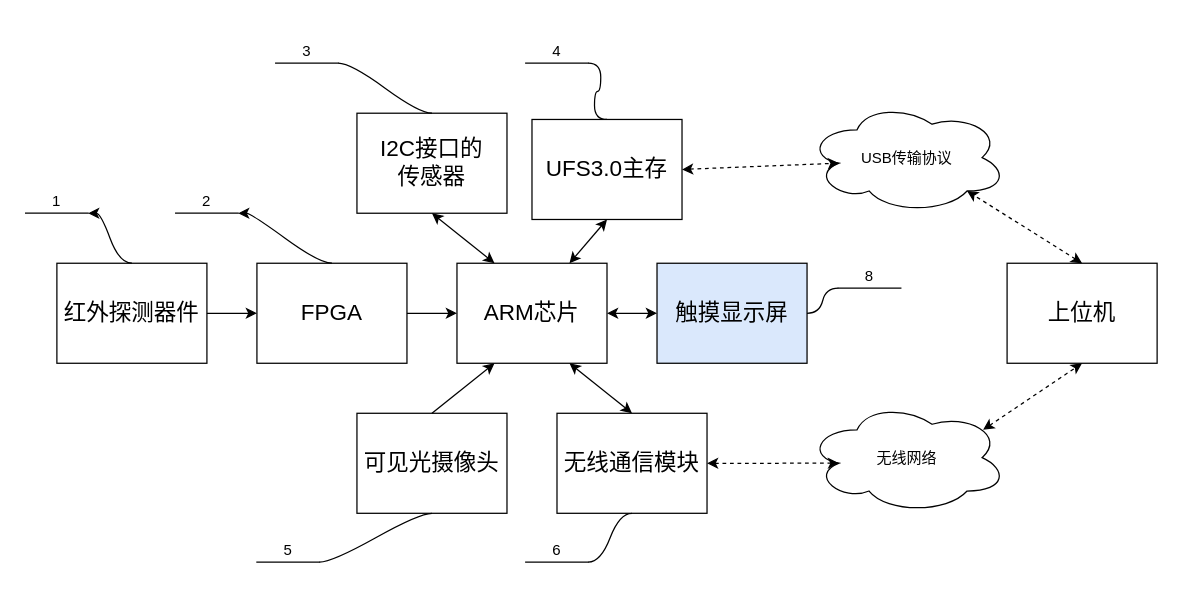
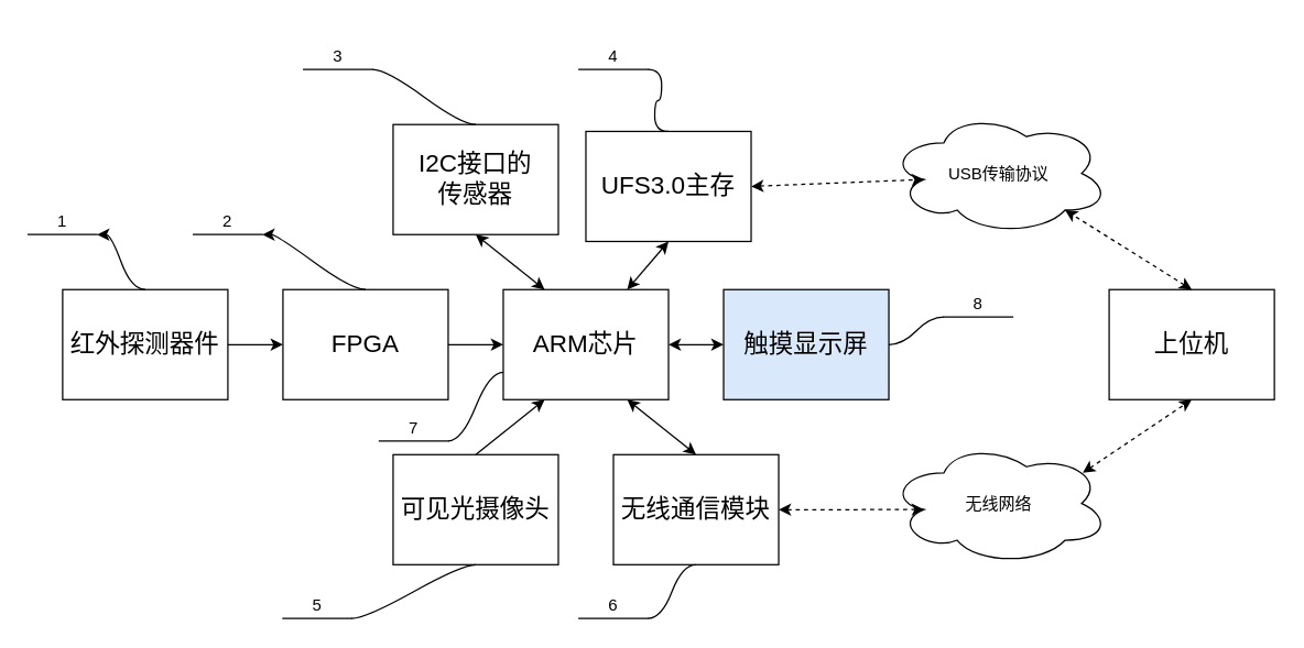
  <mxCell id="0" />
  <mxCell id="1" parent="0" />
  <mxCell id="2" value="&lt;font style=&quot;font-size: 18px;&quot;&gt;红外探测器件&lt;/font&gt;" style="rounded=0;whiteSpace=wrap;html=1;" parent="1" vertex="1"><mxGeometry x="45" y="210" width="120" height="80" as="geometry" /></mxCell>
  <mxCell id="3" value="&lt;font style=&quot;font-size: 18px;&quot;&gt;可见光摄像头&lt;/font&gt;" style="rounded=0;whiteSpace=wrap;html=1;" parent="1" vertex="1"><mxGeometry x="285" y="330" width="120" height="80" as="geometry" /></mxCell>
  <mxCell id="4" value="&lt;font style=&quot;font-size: 18px;&quot;&gt;FPGA&lt;/font&gt;" style="rounded=0;whiteSpace=wrap;html=1;" parent="1" vertex="1"><mxGeometry x="205" y="210" width="120" height="80" as="geometry" /></mxCell>
  <mxCell id="5" value="&lt;font style=&quot;font-size: 18px;&quot;&gt;ARM芯片&lt;/font&gt;" style="rounded=0;whiteSpace=wrap;html=1;" parent="1" vertex="1"><mxGeometry x="365" y="210" width="120" height="80" as="geometry" /></mxCell>
  <mxCell id="6" value="&lt;font style=&quot;font-size: 18px;&quot;&gt;触摸显示屏&lt;/font&gt;" style="rounded=0;whiteSpace=wrap;html=1;fillColor=#dae8fc;" parent="1" vertex="1"><mxGeometry x="525" y="210" width="120" height="80" as="geometry" /></mxCell>
  <mxCell id="7" value="&lt;span style=&quot;font-size: 18px;&quot;&gt;I2C接口的&lt;br&gt;传感器&lt;/span&gt;" style="rounded=0;whiteSpace=wrap;html=1;" parent="1" vertex="1"><mxGeometry x="285" y="90" width="120" height="80" as="geometry" /></mxCell>
  <mxCell id="8" value="&lt;font style=&quot;font-size: 18px;&quot;&gt;无线通信模块&lt;/font&gt;" style="rounded=0;whiteSpace=wrap;html=1;" parent="1" vertex="1"><mxGeometry x="445" y="330" width="120" height="80" as="geometry" /></mxCell>
  <mxCell id="9" value="" style="endArrow=classic;html=1;rounded=0;exitX=1;exitY=0.5;exitDx=0;exitDy=0;entryX=0;entryY=0.5;entryDx=0;entryDy=0;" parent="1" source="2" target="4" edge="1"><mxGeometry width="50" height="50" relative="1" as="geometry"><mxPoint x="185" y="280" as="sourcePoint" /><mxPoint x="235" y="230" as="targetPoint" /></mxGeometry></mxCell>
  <mxCell id="10" value="&lt;font style=&quot;font-size: 18px;&quot;&gt;UFS3.0主存&lt;/font&gt;" style="rounded=0;whiteSpace=wrap;html=1;" parent="1" vertex="1"><mxGeometry x="425" y="95" width="120" height="80" as="geometry" /></mxCell>
  <mxCell id="11" value="" style="endArrow=classic;html=1;rounded=0;exitX=1;exitY=0.5;exitDx=0;exitDy=0;entryX=0;entryY=0.5;entryDx=0;entryDy=0;" parent="1" source="4" target="5" edge="1"><mxGeometry width="50" height="50" relative="1" as="geometry"><mxPoint x="225" y="270" as="sourcePoint" /><mxPoint x="275" y="220" as="targetPoint" /></mxGeometry></mxCell>
  <mxCell id="12" value="" style="endArrow=classic;startArrow=classic;html=1;rounded=0;exitX=0.25;exitY=0;exitDx=0;exitDy=0;entryX=0.5;entryY=1;entryDx=0;entryDy=0;" parent="1" source="5" target="7" edge="1"><mxGeometry width="50" height="50" relative="1" as="geometry"><mxPoint x="375" y="180" as="sourcePoint" /><mxPoint x="425" y="130" as="targetPoint" /></mxGeometry></mxCell>
  <mxCell id="13" value="" style="endArrow=classic;startArrow=classic;html=1;rounded=0;exitX=0.75;exitY=0;exitDx=0;exitDy=0;entryX=0.5;entryY=1;entryDx=0;entryDy=0;" parent="1" source="5" target="10" edge="1"><mxGeometry width="50" height="50" relative="1" as="geometry"><mxPoint x="375" y="180" as="sourcePoint" /><mxPoint x="425" y="130" as="targetPoint" /></mxGeometry></mxCell>
  <mxCell id="14" value="" style="endArrow=classic;startArrow=classic;html=1;rounded=0;exitX=0.5;exitY=0;exitDx=0;exitDy=0;entryX=0.75;entryY=1;entryDx=0;entryDy=0;" parent="1" source="8" target="5" edge="1"><mxGeometry width="50" height="50" relative="1" as="geometry"><mxPoint x="395" y="290" as="sourcePoint" /><mxPoint x="445" y="240" as="targetPoint" /></mxGeometry></mxCell>
  <mxCell id="15" value="" style="endArrow=classic;html=1;rounded=0;exitX=0.5;exitY=0;exitDx=0;exitDy=0;entryX=0.25;entryY=1;entryDx=0;entryDy=0;" parent="1" source="3" target="5" edge="1"><mxGeometry width="50" height="50" relative="1" as="geometry"><mxPoint x="365" y="310" as="sourcePoint" /><mxPoint x="415" y="260" as="targetPoint" /></mxGeometry></mxCell>
  <mxCell id="16" value="1" style="whiteSpace=wrap;html=1;shape=partialRectangle;top=0;left=0;bottom=1;right=0;points=[[0,1],[1,1]];fillColor=none;align=center;verticalAlign=bottom;routingCenterY=0.5;snapToPoint=1;recursiveResize=0;autosize=1;treeFolding=1;treeMoving=1;newEdgeStyle={&quot;edgeStyle&quot;:&quot;entityRelationEdgeStyle&quot;,&quot;startArrow&quot;:&quot;none&quot;,&quot;endArrow&quot;:&quot;none&quot;,&quot;segment&quot;:10,&quot;curved&quot;:1,&quot;sourcePerimeterSpacing&quot;:0,&quot;targetPerimeterSpacing&quot;:0};" parent="1" vertex="1"><mxGeometry x="20" y="140" width="50" height="30" as="geometry" /></mxCell>
  <mxCell id="17" value="" style="edgeStyle=entityRelationEdgeStyle;startArrow=none;endArrow=classic;segment=10;curved=1;sourcePerimeterSpacing=0;targetPerimeterSpacing=0;rounded=0;exitX=0.5;exitY=0;exitDx=0;exitDy=0;" parent="1" source="2" target="16" edge="1"><mxGeometry relative="1" as="geometry"><mxPoint x="-55" y="170" as="sourcePoint" /></mxGeometry></mxCell>
  <mxCell id="18" value="&lt;span style=&quot;font-size: 18px;&quot;&gt;上位机&lt;/span&gt;" style="rounded=0;whiteSpace=wrap;html=1;" parent="1" vertex="1"><mxGeometry x="805" y="210" width="120" height="80" as="geometry" /></mxCell>
  <mxCell id="19" value="2" style="whiteSpace=wrap;html=1;shape=partialRectangle;top=0;left=0;bottom=1;right=0;points=[[0,1],[1,1]];fillColor=none;align=center;verticalAlign=bottom;routingCenterY=0.5;snapToPoint=1;recursiveResize=0;autosize=1;treeFolding=1;treeMoving=1;newEdgeStyle={&quot;edgeStyle&quot;:&quot;entityRelationEdgeStyle&quot;,&quot;startArrow&quot;:&quot;none&quot;,&quot;endArrow&quot;:&quot;none&quot;,&quot;segment&quot;:10,&quot;curved&quot;:1,&quot;sourcePerimeterSpacing&quot;:0,&quot;targetPerimeterSpacing&quot;:0};" parent="1" vertex="1"><mxGeometry x="140" y="140" width="50" height="30" as="geometry" /></mxCell>
  <mxCell id="20" value="" style="edgeStyle=entityRelationEdgeStyle;startArrow=none;endArrow=classic;segment=10;curved=1;sourcePerimeterSpacing=0;targetPerimeterSpacing=0;rounded=0;exitX=0.5;exitY=0;exitDx=0;exitDy=0;" parent="1" source="4" target="19" edge="1"><mxGeometry relative="1" as="geometry"><mxPoint x="235" y="250" as="sourcePoint" /></mxGeometry></mxCell>
  <mxCell id="21" value="3" style="whiteSpace=wrap;html=1;shape=partialRectangle;top=0;left=0;bottom=1;right=0;points=[[0,1],[1,1]];fillColor=none;align=center;verticalAlign=bottom;routingCenterY=0.5;snapToPoint=1;recursiveResize=0;autosize=1;treeFolding=1;treeMoving=1;newEdgeStyle={&quot;edgeStyle&quot;:&quot;entityRelationEdgeStyle&quot;,&quot;startArrow&quot;:&quot;none&quot;,&quot;endArrow&quot;:&quot;none&quot;,&quot;segment&quot;:10,&quot;curved&quot;:1,&quot;sourcePerimeterSpacing&quot;:0,&quot;targetPerimeterSpacing&quot;:0};" parent="1" vertex="1"><mxGeometry x="220" y="20" width="50" height="30" as="geometry" /></mxCell>
  <mxCell id="22" value="" style="edgeStyle=entityRelationEdgeStyle;startArrow=none;endArrow=none;segment=10;curved=1;sourcePerimeterSpacing=0;targetPerimeterSpacing=0;rounded=0;exitX=0.5;exitY=0;exitDx=0;exitDy=0;" parent="1" source="7" target="21" edge="1"><mxGeometry relative="1" as="geometry"><mxPoint x="355" y="100" as="sourcePoint" /></mxGeometry></mxCell>
  <mxCell id="23" value="4" style="whiteSpace=wrap;html=1;shape=partialRectangle;top=0;left=0;bottom=1;right=0;points=[[0,1],[1,1]];fillColor=none;align=center;verticalAlign=bottom;routingCenterY=0.5;snapToPoint=1;recursiveResize=0;autosize=1;treeFolding=1;treeMoving=1;newEdgeStyle={&quot;edgeStyle&quot;:&quot;entityRelationEdgeStyle&quot;,&quot;startArrow&quot;:&quot;none&quot;,&quot;endArrow&quot;:&quot;none&quot;,&quot;segment&quot;:10,&quot;curved&quot;:1,&quot;sourcePerimeterSpacing&quot;:0,&quot;targetPerimeterSpacing&quot;:0};" parent="1" vertex="1"><mxGeometry x="420" y="20" width="50" height="30" as="geometry" /></mxCell>
  <mxCell id="24" value="" style="edgeStyle=entityRelationEdgeStyle;startArrow=none;endArrow=none;segment=10;curved=1;sourcePerimeterSpacing=0;targetPerimeterSpacing=0;rounded=0;exitX=0.5;exitY=0;exitDx=0;exitDy=0;" parent="1" source="10" target="23" edge="1"><mxGeometry relative="1" as="geometry"><mxPoint x="475" y="90" as="sourcePoint" /></mxGeometry></mxCell>
  <mxCell id="25" value="USB传输协议" style="ellipse;shape=cloud;whiteSpace=wrap;html=1;" parent="1" vertex="1"><mxGeometry x="645" y="81" width="160" height="89" as="geometry" /></mxCell>
  <mxCell id="26" value="无线网络" style="ellipse;shape=cloud;whiteSpace=wrap;html=1;" parent="1" vertex="1"><mxGeometry x="645" y="321" width="160" height="89" as="geometry" /></mxCell>
  <mxCell id="27" value="5" style="whiteSpace=wrap;html=1;shape=partialRectangle;top=0;left=0;bottom=1;right=0;points=[[0,1],[1,1]];fillColor=none;align=center;verticalAlign=bottom;routingCenterY=0.5;snapToPoint=1;recursiveResize=0;autosize=1;treeFolding=1;treeMoving=1;newEdgeStyle={&quot;edgeStyle&quot;:&quot;entityRelationEdgeStyle&quot;,&quot;startArrow&quot;:&quot;none&quot;,&quot;endArrow&quot;:&quot;none&quot;,&quot;segment&quot;:10,&quot;curved&quot;:1,&quot;sourcePerimeterSpacing&quot;:0,&quot;targetPerimeterSpacing&quot;:0};" parent="1" vertex="1"><mxGeometry x="205" y="419" width="50" height="30" as="geometry" /></mxCell>
  <mxCell id="28" value="" style="edgeStyle=entityRelationEdgeStyle;startArrow=none;endArrow=none;segment=10;curved=1;sourcePerimeterSpacing=0;targetPerimeterSpacing=0;rounded=0;exitX=0.5;exitY=1;exitDx=0;exitDy=0;" parent="1" source="3" target="27" edge="1"><mxGeometry relative="1" as="geometry"><mxPoint x="245" y="480" as="sourcePoint" /></mxGeometry></mxCell>
  <mxCell id="29" value="6" style="whiteSpace=wrap;html=1;shape=partialRectangle;top=0;left=0;bottom=1;right=0;points=[[0,1],[1,1]];fillColor=none;align=center;verticalAlign=bottom;routingCenterY=0.5;snapToPoint=1;recursiveResize=0;autosize=1;treeFolding=1;treeMoving=1;newEdgeStyle={&quot;edgeStyle&quot;:&quot;entityRelationEdgeStyle&quot;,&quot;startArrow&quot;:&quot;none&quot;,&quot;endArrow&quot;:&quot;none&quot;,&quot;segment&quot;:10,&quot;curved&quot;:1,&quot;sourcePerimeterSpacing&quot;:0,&quot;targetPerimeterSpacing&quot;:0};" parent="1" vertex="1"><mxGeometry x="420" y="419" width="50" height="30" as="geometry" /></mxCell>
  <mxCell id="30" value="" style="edgeStyle=entityRelationEdgeStyle;startArrow=none;endArrow=none;segment=10;curved=1;sourcePerimeterSpacing=0;targetPerimeterSpacing=0;rounded=0;exitX=0.5;exitY=1;exitDx=0;exitDy=0;" parent="1" source="8" target="29" edge="1"><mxGeometry relative="1" as="geometry"><mxPoint x="365" y="469" as="sourcePoint" /></mxGeometry></mxCell>
- <mxCell id="33" value="8&lt;br&gt;" style="whiteSpace=wrap;html=1;shape=partialRectangle;top=0;left=0;bottom=1;right=0;points=[[0,1],[1,1]];fillColor=none;align=center;verticalAlign=bottom;routingCenterY=0.5;snapToPoint=1;recursiveResize=0;autosize=1;treeFolding=1;treeMoving=1;newEdgeStyle={&quot;edgeStyle&quot;:&quot;entityRelationEdgeStyle&quot;,&quot;startArrow&quot;:&quot;none&quot;,&quot;endArrow&quot;:&quot;none&quot;,&quot;segment&quot;:10,&quot;curved&quot;:1,&quot;sourcePerimeterSpacing&quot;:0,&quot;targetPerimeterSpacing&quot;:0};" parent="1" vertex="1"><mxGeometry x="670" y="200" width="50" height="30" as="geometry" /></mxCell>
+ <mxCell id="31" value="7&lt;br&gt;" style="whiteSpace=wrap;html=1;shape=partialRectangle;top=0;left=0;bottom=1;right=0;points=[[0,1],[1,1]];fillColor=none;align=center;verticalAlign=bottom;routingCenterY=0.5;snapToPoint=1;recursiveResize=0;autosize=1;treeFolding=1;treeMoving=1;newEdgeStyle={&quot;edgeStyle&quot;:&quot;entityRelationEdgeStyle&quot;,&quot;startArrow&quot;:&quot;none&quot;,&quot;endArrow&quot;:&quot;none&quot;,&quot;segment&quot;:10,&quot;curved&quot;:1,&quot;sourcePerimeterSpacing&quot;:0,&quot;targetPerimeterSpacing&quot;:0};" parent="1" vertex="1"><mxGeometry x="275" y="290" width="50" height="30" as="geometry" /></mxCell>
+ <mxCell id="32" value="" style="edgeStyle=entityRelationEdgeStyle;startArrow=none;endArrow=none;segment=10;curved=1;sourcePerimeterSpacing=0;targetPerimeterSpacing=0;rounded=0;exitX=0;exitY=0.75;exitDx=0;exitDy=0;" parent="1" source="5" target="31" edge="1"><mxGeometry relative="1" as="geometry"><mxPoint x="115" y="390" as="sourcePoint" /><Array as="points"><mxPoint x="325" y="310" /><mxPoint x="325" y="310" /></Array></mxGeometry></mxCell>
+ <mxCell id="33" value="8&lt;br&gt;" style="whiteSpace=wrap;html=1;shape=partialRectangle;top=0;left=0;bottom=1;right=0;points=[[0,1],[1,1]];fillColor=none;align=center;verticalAlign=bottom;routingCenterY=0.5;snapToPoint=1;recursiveResize=0;autosize=1;treeFolding=1;treeMoving=1;newEdgeStyle={&quot;edgeStyle&quot;:&quot;entityRelationEdgeStyle&quot;,&quot;startArrow&quot;:&quot;none&quot;,&quot;endArrow&quot;:&quot;none&quot;,&quot;segment&quot;:10,&quot;curved&quot;:1,&quot;sourcePerimeterSpacing&quot;:0,&quot;targetPerimeterSpacing&quot;:0};" parent="1" vertex="1"><mxGeometry x="685" y="200" width="50" height="30" as="geometry" /></mxCell>
  <mxCell id="34" value="" style="edgeStyle=entityRelationEdgeStyle;startArrow=none;endArrow=none;segment=10;curved=1;sourcePerimeterSpacing=0;targetPerimeterSpacing=0;rounded=0;exitX=1;exitY=0.5;exitDx=0;exitDy=0;" parent="1" source="6" target="33" edge="1"><mxGeometry relative="1" as="geometry"><mxPoint x="625" y="240" as="sourcePoint" /></mxGeometry></mxCell>
  <mxCell id="35" value="" style="endArrow=classic;startArrow=classic;html=1;rounded=0;dashed=1;exitX=1;exitY=0.5;exitDx=0;exitDy=0;entryX=0.16;entryY=0.55;entryDx=0;entryDy=0;entryPerimeter=0;" parent="1" source="10" target="25" edge="1"><mxGeometry width="50" height="50" relative="1" as="geometry"><mxPoint x="635" y="180" as="sourcePoint" /><mxPoint x="685" y="130" as="targetPoint" /></mxGeometry></mxCell>
  <mxCell id="36" value="" style="endArrow=classic;startArrow=classic;html=1;rounded=0;dashed=1;exitX=0.5;exitY=0;exitDx=0;exitDy=0;entryX=0.8;entryY=0.8;entryDx=0;entryDy=0;entryPerimeter=0;" parent="1" source="18" target="25" edge="1"><mxGeometry width="50" height="50" relative="1" as="geometry"><mxPoint x="635" y="180" as="sourcePoint" /><mxPoint x="685" y="130" as="targetPoint" /></mxGeometry></mxCell>
  <mxCell id="37" value="" style="endArrow=classic;startArrow=classic;html=1;rounded=0;exitX=1;exitY=0.5;exitDx=0;exitDy=0;entryX=0.16;entryY=0.55;entryDx=0;entryDy=0;entryPerimeter=0;dashed=1;" parent="1" source="8" target="26" edge="1"><mxGeometry width="50" height="50" relative="1" as="geometry"><mxPoint x="685" y="260" as="sourcePoint" /><mxPoint x="735" y="210" as="targetPoint" /></mxGeometry></mxCell>
  <mxCell id="38" value="" style="endArrow=classic;startArrow=classic;html=1;rounded=0;dashed=1;entryX=0.5;entryY=1;entryDx=0;entryDy=0;exitX=0.88;exitY=0.25;exitDx=0;exitDy=0;exitPerimeter=0;" parent="1" source="26" target="18" edge="1"><mxGeometry width="50" height="50" relative="1" as="geometry"><mxPoint x="865" y="380" as="sourcePoint" /><mxPoint x="915" y="330" as="targetPoint" /></mxGeometry></mxCell>
  <mxCell id="39" value="" style="endArrow=classic;startArrow=classic;html=1;rounded=0;exitX=1;exitY=0.5;exitDx=0;exitDy=0;entryX=0;entryY=0.5;entryDx=0;entryDy=0;" edge="1" parent="1" source="5" target="6"><mxGeometry width="50" height="50" relative="1" as="geometry"><mxPoint x="465" y="220" as="sourcePoint" /><mxPoint x="515" y="180" as="targetPoint" /></mxGeometry></mxCell>
